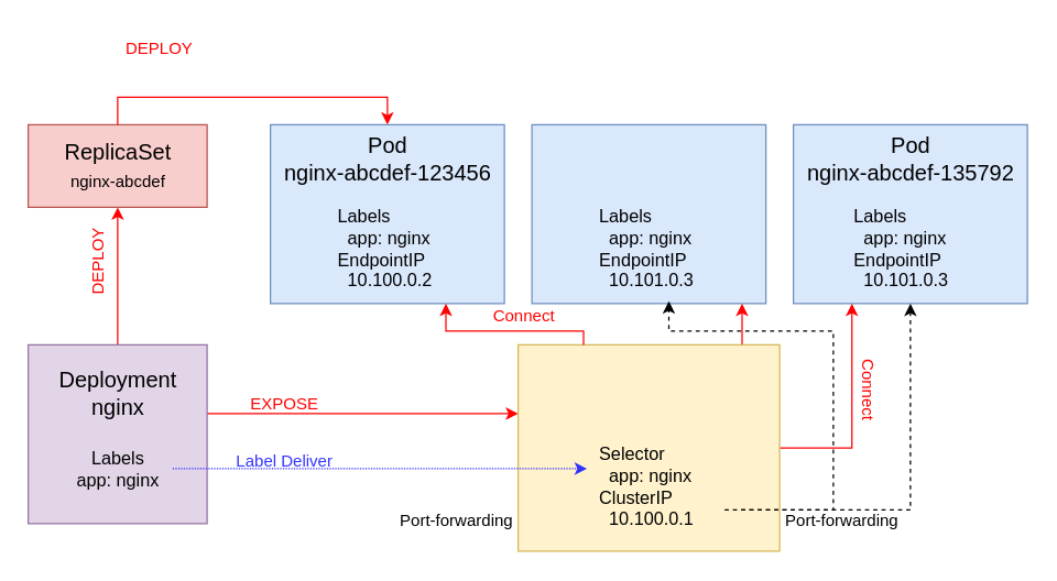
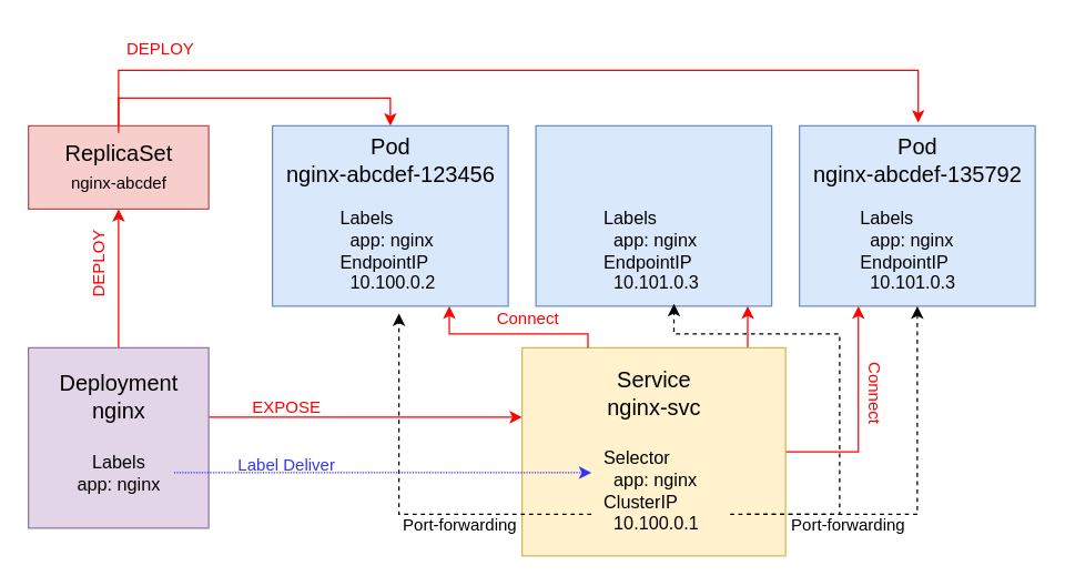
  <mxCell id="0" />
  <mxCell id="1" parent="0" />
  <mxCell id="2" value="" style="group" vertex="1" connectable="0" parent="1"><mxGeometry x="20" y="90" width="130" height="60" as="geometry" /></mxCell>
  <mxCell id="3" value="" style="rounded=0;whiteSpace=wrap;html=1;fontSize=13;fillColor=#f8cecc;strokeColor=#b85450;" vertex="1" parent="2"><mxGeometry width="130" height="60" as="geometry" /></mxCell>
  <mxCell id="4" value="ReplicaSet&lt;br&gt;&lt;font style=&quot;font-size: 12px;&quot;&gt;nginx-abcdef&lt;/font&gt;" style="text;html=1;align=center;verticalAlign=middle;resizable=0;points=[];autosize=1;strokeColor=none;fillColor=none;fontSize=16;" vertex="1" parent="2"><mxGeometry x="15" y="5" width="100" height="50" as="geometry" /></mxCell>
  <mxCell id="5" style="edgeStyle=orthogonalEdgeStyle;rounded=0;orthogonalLoop=1;jettySize=auto;html=1;fontSize=12;exitX=0.5;exitY=0;exitDx=0;exitDy=0;strokeColor=#FF0000;" edge="1" parent="1" source="23"><mxGeometry relative="1" as="geometry"><mxPoint x="85" y="150" as="targetPoint" /></mxGeometry></mxCell>
  <mxCell id="6" style="edgeStyle=orthogonalEdgeStyle;rounded=0;orthogonalLoop=1;jettySize=auto;html=1;exitX=0.5;exitY=0;exitDx=0;exitDy=0;fontSize=12;entryX=0.5;entryY=0;entryDx=0;entryDy=0;strokeColor=#FF0000;" edge="1" parent="1" source="3" target="12"><mxGeometry relative="1" as="geometry"><mxPoint x="296" y="80" as="targetPoint" /></mxGeometry></mxCell>
+ <mxCell id="7" style="edgeStyle=orthogonalEdgeStyle;rounded=0;orthogonalLoop=1;jettySize=auto;html=1;fontSize=12;entryX=0.504;entryY=-0.044;entryDx=0;entryDy=0;entryPerimeter=0;strokeColor=#FF0000;" edge="1" parent="1" source="4" target="20"><mxGeometry relative="1" as="geometry"><mxPoint x="590" y="80" as="targetPoint" /><Array as="points"><mxPoint x="85" y="50" /><mxPoint x="662" y="50" /></Array></mxGeometry></mxCell>
  <mxCell id="8" value="Pod&lt;br&gt;nginx-abcdef-123456" style="text;html=1;align=center;verticalAlign=middle;resizable=0;points=[];autosize=1;strokeColor=none;fillColor=none;fontSize=16;" vertex="1" parent="1"><mxGeometry x="196" y="90" width="170" height="50" as="geometry" /></mxCell>
  <mxCell id="9" value="Labels&lt;br style=&quot;font-size: 13px;&quot;&gt;app: nginx" style="text;html=1;align=center;verticalAlign=middle;resizable=0;points=[];autosize=1;strokeColor=none;fillColor=none;fontSize=13;" vertex="1" parent="1"><mxGeometry x="241" y="140" width="80" height="40" as="geometry" /></mxCell>
  <mxCell id="10" style="edgeStyle=orthogonalEdgeStyle;rounded=0;orthogonalLoop=1;jettySize=auto;html=1;exitX=0.5;exitY=1;exitDx=0;exitDy=0;fontSize=12;" edge="1" parent="1"><mxGeometry relative="1" as="geometry"><mxPoint x="294" y="240" as="sourcePoint" /><mxPoint x="294" y="240" as="targetPoint" /></mxGeometry></mxCell>
  <mxCell id="11" value="" style="group" vertex="1" connectable="0" parent="1"><mxGeometry x="196" y="90" width="170" height="130.001" as="geometry" /></mxCell>
  <mxCell id="12" value="" style="rounded=0;whiteSpace=wrap;html=1;fontSize=12;fillColor=#dae8fc;strokeColor=#6c8ebf;" vertex="1" parent="11"><mxGeometry width="170" height="130" as="geometry" /></mxCell>
  <mxCell id="13" value="Pod&lt;br&gt;nginx-abcdef-123456" style="text;html=1;align=center;verticalAlign=middle;resizable=0;points=[];autosize=1;strokeColor=none;fillColor=none;fontSize=16;" vertex="1" parent="11"><mxGeometry width="170" height="50" as="geometry" /></mxCell>
  <mxCell id="14" value="&amp;nbsp; Labels&lt;br style=&quot;font-size: 13px;&quot;&gt;&amp;nbsp; &amp;nbsp; app: nginx&lt;br&gt;&amp;nbsp; EndpointIP&lt;br&gt;&amp;nbsp; &amp;nbsp; 10.100.0.2" style="text;html=1;align=left;verticalAlign=middle;resizable=0;points=[];autosize=1;strokeColor=none;fillColor=none;fontSize=13;" vertex="1" parent="11"><mxGeometry x="40" y="50.001" width="100" height="80" as="geometry" /></mxCell>
  <mxCell id="15" value="" style="group" vertex="1" connectable="0" parent="1"><mxGeometry x="386" y="90" width="170" height="130" as="geometry" /></mxCell>
  <mxCell id="16" value="" style="rounded=0;whiteSpace=wrap;html=1;fontSize=12;fillColor=#dae8fc;strokeColor=#6c8ebf;" vertex="1" parent="15"><mxGeometry width="170" height="130" as="geometry" /></mxCell>
  <mxCell id="17" value="&amp;nbsp; Labels&lt;br style=&quot;font-size: 13px;&quot;&gt;&amp;nbsp; &amp;nbsp; app: nginx&lt;br&gt;&amp;nbsp; EndpointIP&lt;br&gt;&amp;nbsp; &amp;nbsp; 10.101.0.3" style="text;html=1;align=left;verticalAlign=middle;resizable=0;points=[];autosize=1;strokeColor=none;fillColor=none;fontSize=13;" vertex="1" parent="15"><mxGeometry x="40" y="50" width="100" height="80" as="geometry" /></mxCell>
  <mxCell id="18" value="" style="group" vertex="1" connectable="0" parent="1"><mxGeometry x="576" y="90" width="170" height="130" as="geometry" /></mxCell>
  <mxCell id="19" value="" style="rounded=0;whiteSpace=wrap;html=1;fontSize=12;fillColor=#dae8fc;strokeColor=#6c8ebf;" vertex="1" parent="18"><mxGeometry width="170" height="130" as="geometry" /></mxCell>
  <mxCell id="20" value="Pod&lt;br&gt;nginx-abcdef-135792" style="text;html=1;align=center;verticalAlign=middle;resizable=0;points=[];autosize=1;strokeColor=none;fillColor=none;fontSize=16;" vertex="1" parent="18"><mxGeometry width="170" height="50" as="geometry" /></mxCell>
  <mxCell id="21" value="&lt;span style=&quot;&quot;&gt;&amp;nbsp; Labels&lt;/span&gt;&lt;br style=&quot;&quot;&gt;&lt;span style=&quot;&quot;&gt;&amp;nbsp; &amp;nbsp; app: nginx&lt;/span&gt;&lt;br style=&quot;&quot;&gt;&lt;span style=&quot;&quot;&gt;&amp;nbsp; EndpointIP&lt;/span&gt;&lt;br style=&quot;&quot;&gt;&lt;div style=&quot;&quot;&gt;&lt;span style=&quot;background-color: initial;&quot;&gt;&amp;nbsp; &amp;nbsp; 10.101.0.3&lt;/span&gt;&lt;/div&gt;" style="text;html=1;align=left;verticalAlign=middle;resizable=0;points=[];autosize=1;strokeColor=none;fillColor=none;fontSize=13;" vertex="1" parent="18"><mxGeometry x="35" y="50" width="100" height="80" as="geometry" /></mxCell>
  <mxCell id="22" value="" style="edgeStyle=orthogonalEdgeStyle;rounded=0;orthogonalLoop=1;jettySize=auto;html=1;fontSize=12;strokeColor=#FF0000;exitX=0.998;exitY=0.407;exitDx=0;exitDy=0;exitPerimeter=0;" edge="1" parent="1" source="23" target="28"><mxGeometry relative="1" as="geometry"><Array as="points"><mxPoint x="145" y="303" /><mxPoint x="145" y="300" /></Array></mxGeometry></mxCell>
  <mxCell id="23" value="" style="whiteSpace=wrap;html=1;aspect=fixed;fillColor=#e1d5e7;strokeColor=#9673a6;" vertex="1" parent="1"><mxGeometry x="20" y="250" width="130" height="130" as="geometry" /></mxCell>
  <mxCell id="24" value="Deployment&lt;br&gt;nginx" style="text;html=1;align=center;verticalAlign=middle;resizable=0;points=[];autosize=1;strokeColor=none;fillColor=none;fontSize=16;" vertex="1" parent="1"><mxGeometry x="30" y="260" width="110" height="50" as="geometry" /></mxCell>
  <mxCell id="25" value="Labels&lt;br style=&quot;font-size: 13px;&quot;&gt;app: nginx" style="text;html=1;align=center;verticalAlign=middle;resizable=0;points=[];autosize=1;strokeColor=none;fillColor=none;fontSize=13;" vertex="1" parent="1"><mxGeometry x="45" y="320" width="80" height="40" as="geometry" /></mxCell>
  <mxCell id="26" style="edgeStyle=orthogonalEdgeStyle;rounded=0;orthogonalLoop=1;jettySize=auto;html=1;entryX=0.25;entryY=1;entryDx=0;entryDy=0;strokeColor=#FF0000;fontSize=12;" edge="1" parent="1" source="28" target="19"><mxGeometry relative="1" as="geometry" /></mxCell>
  <mxCell id="27" style="edgeStyle=orthogonalEdgeStyle;rounded=0;orthogonalLoop=1;jettySize=auto;html=1;strokeColor=#FF0000;fontSize=9;fontColor=#000000;entryX=0.898;entryY=1;entryDx=0;entryDy=0;entryPerimeter=0;" edge="1" parent="1" source="28" target="16"><mxGeometry relative="1" as="geometry"><mxPoint x="546" y="220" as="targetPoint" /><Array as="points"><mxPoint x="539" y="230" /></Array></mxGeometry></mxCell>
  <mxCell id="28" value="" style="whiteSpace=wrap;html=1;fillColor=#fff2cc;strokeColor=#d6b656;" vertex="1" parent="1"><mxGeometry x="376" y="250" width="190" height="150" as="geometry" /></mxCell>
  <mxCell id="29" style="edgeStyle=orthogonalEdgeStyle;rounded=0;orthogonalLoop=1;jettySize=auto;html=1;entryX=0.75;entryY=1;entryDx=0;entryDy=0;strokeColor=#FF0000;fontSize=12;exitX=0.25;exitY=0;exitDx=0;exitDy=0;" edge="1" parent="1" source="28" target="12"><mxGeometry relative="1" as="geometry"><Array as="points"><mxPoint x="423" y="240" /><mxPoint x="323" y="240" /></Array></mxGeometry></mxCell>
+ <mxCell id="30" value="Service&lt;br&gt;nginx-svc" style="text;html=1;align=center;verticalAlign=middle;resizable=0;points=[];autosize=1;strokeColor=none;fillColor=none;fontSize=16;" vertex="1" parent="1"><mxGeometry x="426" y="257.5" width="90" height="50" as="geometry" /></mxCell>
  <mxCell id="31" style="edgeStyle=orthogonalEdgeStyle;rounded=0;orthogonalLoop=1;jettySize=auto;html=1;fontSize=12;dashed=1;" edge="1" parent="1" source="34" target="21"><mxGeometry relative="1" as="geometry"><Array as="points"><mxPoint x="661" y="370" /></Array></mxGeometry></mxCell>
  <mxCell id="32" style="edgeStyle=orthogonalEdgeStyle;rounded=0;orthogonalLoop=1;jettySize=auto;html=1;entryX=0.505;entryY=0.978;entryDx=0;entryDy=0;entryPerimeter=0;fontSize=12;dashed=1;" edge="1" parent="1"><mxGeometry relative="1" as="geometry"><mxPoint x="538" y="370" as="sourcePoint" /><mxPoint x="485.5" y="218.24" as="targetPoint" /><Array as="points"><mxPoint x="538" y="370" /><mxPoint x="605" y="370" /><mxPoint x="605" y="240" /><mxPoint x="486" y="240" /></Array></mxGeometry></mxCell>
+ <mxCell id="33" style="edgeStyle=orthogonalEdgeStyle;rounded=0;orthogonalLoop=1;jettySize=auto;html=1;entryX=0.512;entryY=1.065;entryDx=0;entryDy=0;entryPerimeter=0;fontSize=12;dashed=1;" edge="1" parent="1" source="34" target="14"><mxGeometry relative="1" as="geometry"><Array as="points"><mxPoint x="287" y="370" /></Array></mxGeometry></mxCell>
  <mxCell id="34" value="&amp;nbsp; Selector&lt;br&gt;&amp;nbsp; &amp;nbsp; app: nginx&lt;font style=&quot;font-size: 9px;&quot;&gt;&lt;br style=&quot;font-size: 9px;&quot;&gt;&lt;/font&gt;&amp;nbsp; ClusterIP&lt;br&gt;&amp;nbsp; &amp;nbsp; 10.100.0.1" style="text;html=1;align=left;verticalAlign=middle;resizable=0;points=[];autosize=1;strokeColor=none;fillColor=none;fontSize=13;" vertex="1" parent="1"><mxGeometry x="426" y="312.5" width="100" height="80" as="geometry" /></mxCell>
  <mxCell id="35" style="edgeStyle=orthogonalEdgeStyle;rounded=0;orthogonalLoop=1;jettySize=auto;html=1;fontSize=12;dashed=1;dashPattern=1 1;strokeColor=#3333FF;" edge="1" parent="1" source="25" target="34"><mxGeometry relative="1" as="geometry"><Array as="points"><mxPoint x="85" y="340" /><mxPoint x="476" y="340" /></Array></mxGeometry></mxCell>
  <mxCell id="36" value="EXPOSE" style="text;html=1;align=center;verticalAlign=middle;resizable=0;points=[];autosize=1;strokeColor=none;fillColor=none;fontSize=12;fontColor=#FF0000;" vertex="1" parent="1"><mxGeometry x="171" y="277.5" width="70" height="30" as="geometry" /></mxCell>
  <mxCell id="37" value="Connect" style="text;html=1;align=center;verticalAlign=middle;resizable=0;points=[];autosize=1;strokeColor=none;fillColor=none;fontSize=12;fontColor=#FF0000;" vertex="1" parent="1"><mxGeometry x="345" y="214" width="70" height="30" as="geometry" /></mxCell>
  <mxCell id="38" value="Connect" style="text;html=1;align=center;verticalAlign=middle;resizable=0;points=[];autosize=1;strokeColor=none;fillColor=none;fontSize=12;fontColor=#FF0000;rotation=90;" vertex="1" parent="1"><mxGeometry x="596" y="267.5" width="70" height="30" as="geometry" /></mxCell>
  <mxCell id="39" value="DEPLOY" style="text;html=1;align=center;verticalAlign=middle;resizable=0;points=[];autosize=1;strokeColor=none;fillColor=none;fontSize=12;fontColor=#FF0000;rotation=270;" vertex="1" parent="1"><mxGeometry x="36" y="175" width="70" height="30" as="geometry" /></mxCell>
  <mxCell id="40" value="DEPLOY" style="text;html=1;align=center;verticalAlign=middle;resizable=0;points=[];autosize=1;strokeColor=none;fillColor=none;fontSize=12;fontColor=#FF0000;rotation=0;" vertex="1" parent="1"><mxGeometry x="80" y="20" width="70" height="30" as="geometry" /></mxCell>
  <mxCell id="41" value="Label Deliver" style="text;html=1;align=center;verticalAlign=middle;resizable=0;points=[];autosize=1;strokeColor=none;fillColor=none;fontSize=12;fontColor=#3333FF;" vertex="1" parent="1"><mxGeometry x="161" y="320" width="90" height="30" as="geometry" /></mxCell>
  <mxCell id="42" value="Port-forwarding" style="text;html=1;align=center;verticalAlign=middle;resizable=0;points=[];autosize=1;strokeColor=none;fillColor=none;fontSize=12;fontColor=#000000;labelBackgroundColor=default;" vertex="1" parent="1"><mxGeometry x="276" y="362.5" width="110" height="30" as="geometry" /></mxCell>
  <mxCell id="43" value="Port-forwarding" style="text;html=1;align=center;verticalAlign=middle;resizable=0;points=[];autosize=1;strokeColor=none;fillColor=none;fontSize=12;fontColor=#000000;labelBackgroundColor=default;" vertex="1" parent="1"><mxGeometry x="556" y="362.5" width="110" height="30" as="geometry" /></mxCell>
